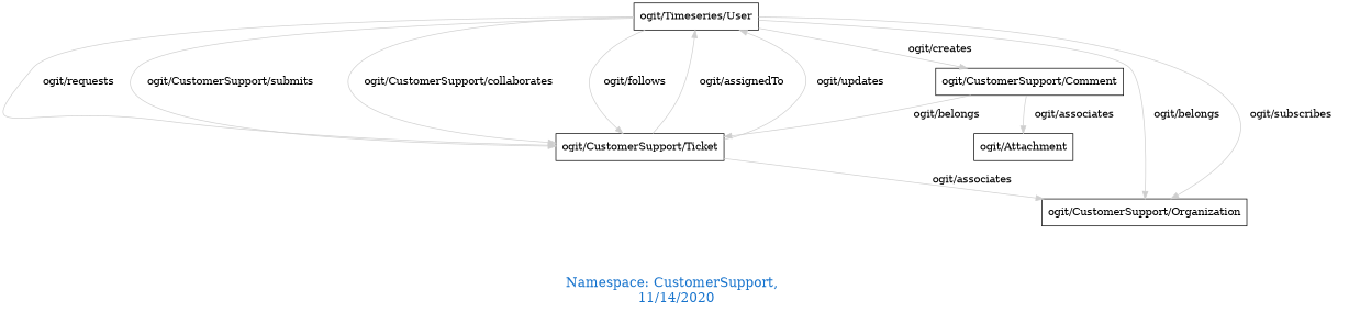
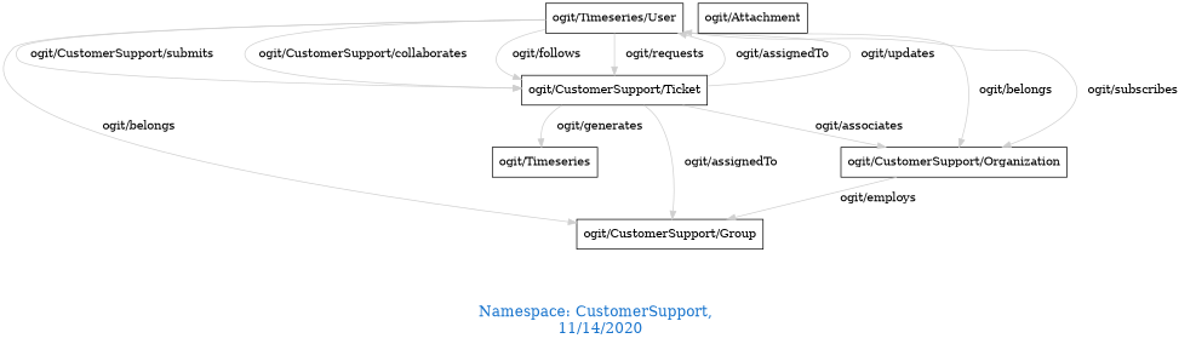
  digraph {
    fontcolor=dodgerblue3
    fontsize=18
    label="\n\n\nNamespace: CustomerSupport, \n 11/14/2020"
    rankdir=TB
    node [shape=polygon]
    edge [color=gray81]
    n1 [label="ogit/Timeseries/User"]
    "ogit/CustomerSupport/Ticket"
+   "ogit/CustomerSupport/Group"
+   "ogit/Timeseries"
    "ogit/CustomerSupport/Organization"
-   "ogit/CustomerSupport/Comment"
    "ogit/Attachment"
    n1 -> "ogit/CustomerSupport/Ticket" [label="   ogit/CustomerSupport/submits    "]
    n1 -> "ogit/CustomerSupport/Ticket" [label="   ogit/CustomerSupport/collaborates    "]
    n1 -> "ogit/CustomerSupport/Ticket" [label="   ogit/follows    "]
    n1 -> "ogit/CustomerSupport/Ticket" [label="   ogit/requests    "]
+   n1 -> "ogit/CustomerSupport/Group" [label="   ogit/belongs    "]
    n1 -> "ogit/CustomerSupport/Organization" [label="   ogit/belongs    "]
    n1 -> "ogit/CustomerSupport/Organization" [label="   ogit/subscribes    "]
-   n1 -> "ogit/CustomerSupport/Comment" [label="   ogit/creates    "]
    "ogit/CustomerSupport/Ticket" -> n1 [label="   ogit/assignedTo    "]
    "ogit/CustomerSupport/Ticket" -> n1 [label="   ogit/updates    "]
+   "ogit/CustomerSupport/Ticket" -> "ogit/CustomerSupport/Group" [label="   ogit/assignedTo    "]
+   "ogit/CustomerSupport/Ticket" -> "ogit/Timeseries" [label="   ogit/generates    "]
    "ogit/CustomerSupport/Ticket" -> "ogit/CustomerSupport/Organization" [label="   ogit/associates    "]
-   "ogit/CustomerSupport/Comment" -> "ogit/CustomerSupport/Ticket" [label="   ogit/belongs    "]
-   "ogit/CustomerSupport/Comment" -> "ogit/Attachment" [label="   ogit/associates    "]
+   "ogit/CustomerSupport/Organization" -> "ogit/CustomerSupport/Group" [label="   ogit/employs    "]
  }
